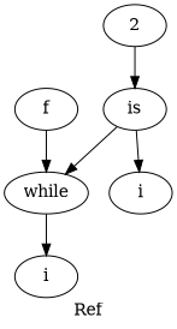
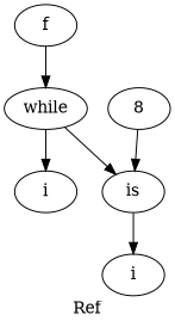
  digraph {
    fontname="DejaVu Serif"
    label=Ref
    node [fontname="DejaVu Serif"]
    edge [fontname="DejaVu Serif"]
    n1 [label=f]
    n2 [label=while]
    n3 [label=i]
    n4 [label=is]
    n5 [label=i]
-   n6 [label=2]
+   n6 [label=8]
    n1 -> n2
    n2 -> n3
-   n4 -> n2
+   n2 -> n4
    n4 -> n5
    n6 -> n4
  }
